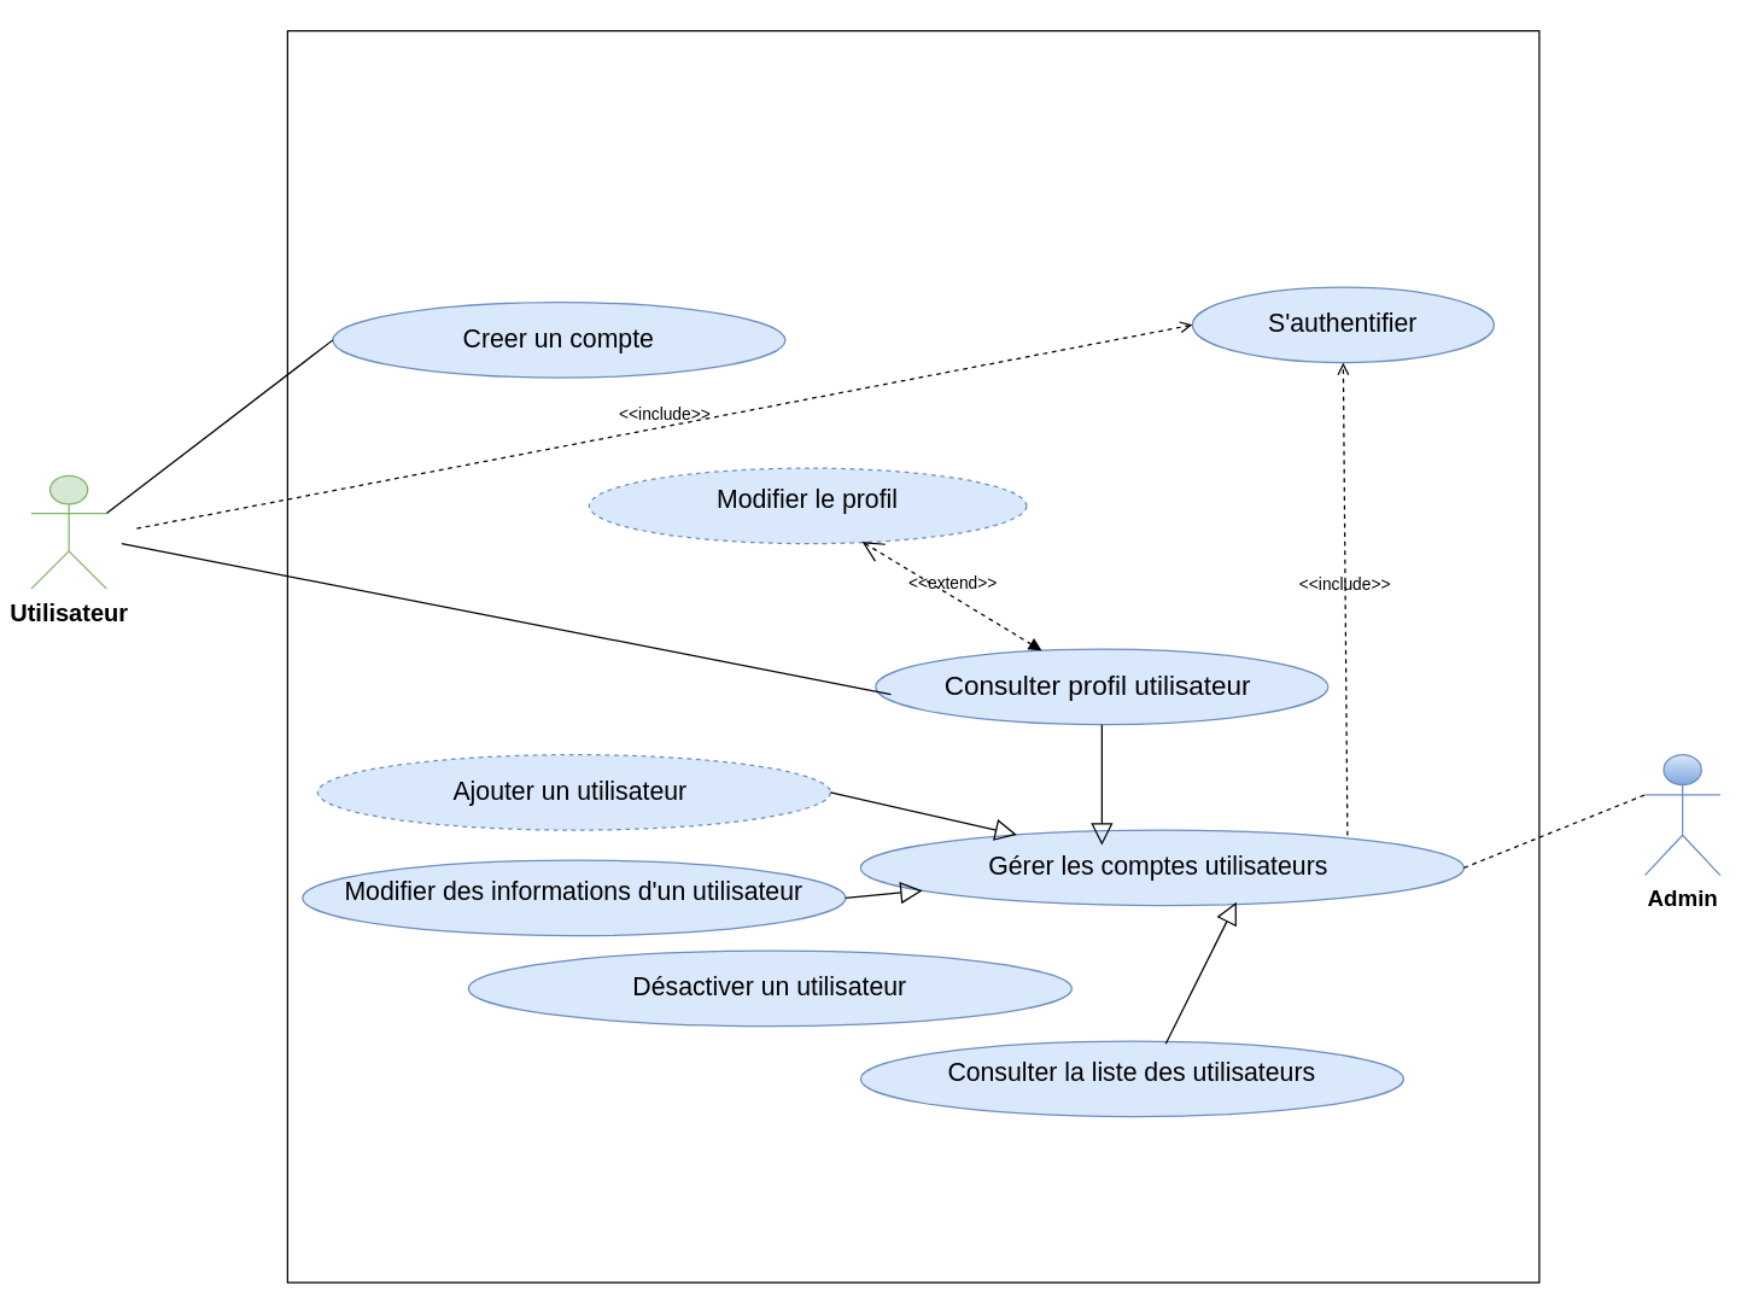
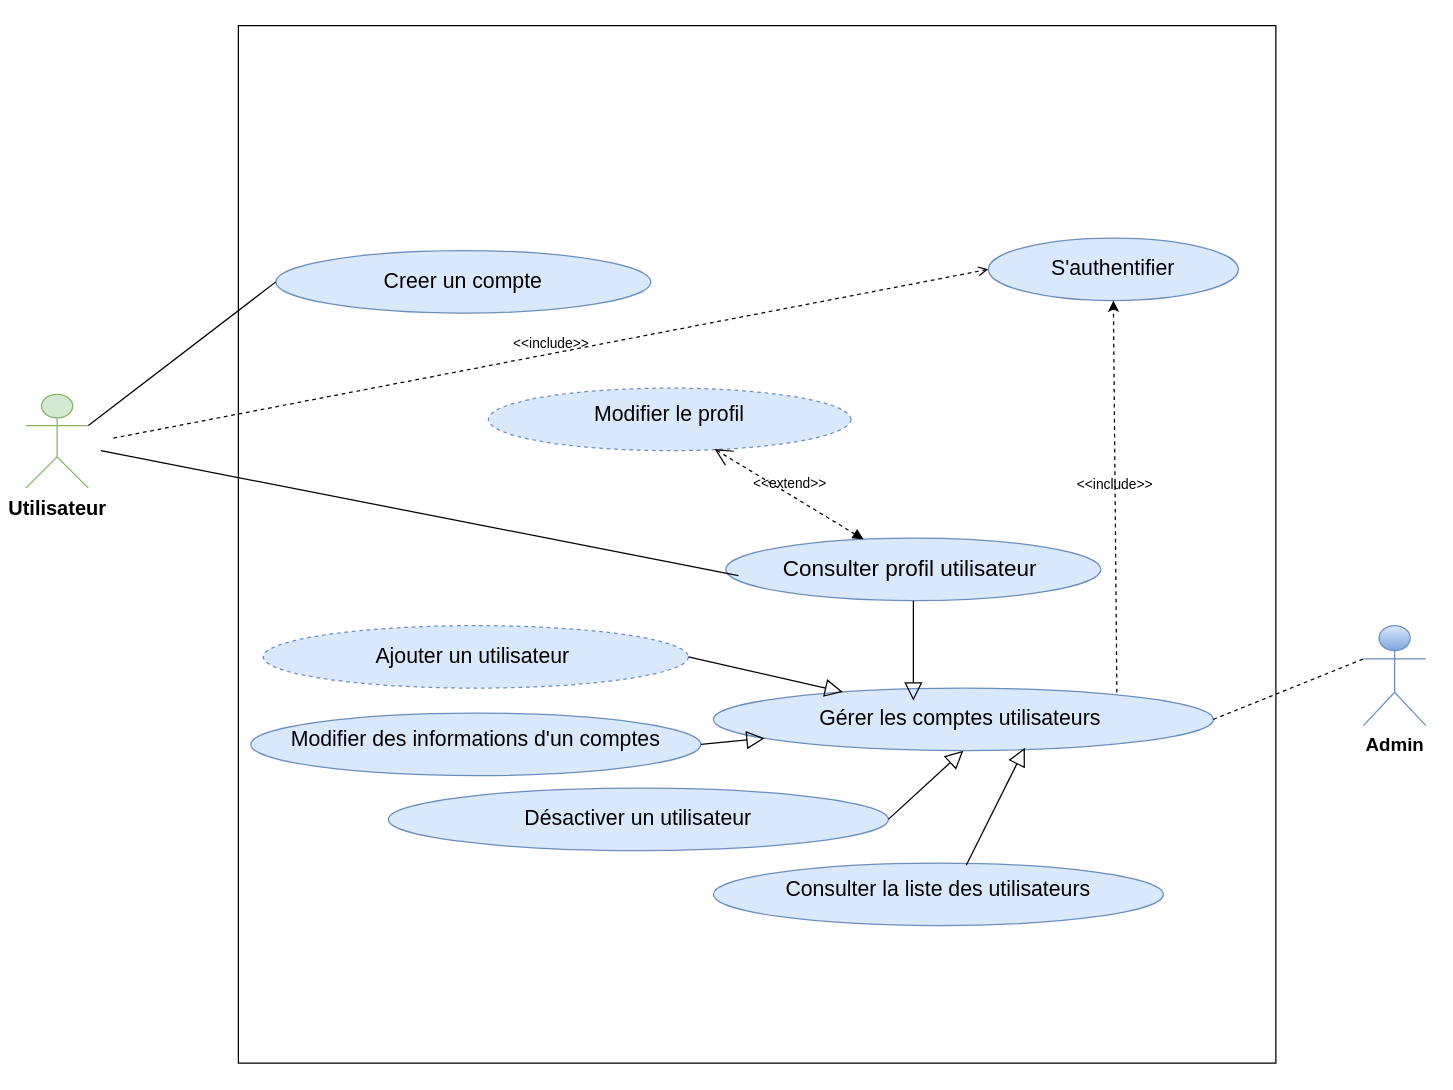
  <mxCell id="0" />
  <mxCell id="1" parent="0" />
  <mxCell id="2" value="&lt;b&gt;&lt;font style=&quot;font-size: 16px;&quot;&gt;Utilisateur&lt;/font&gt;&lt;/b&gt;" style="shape=umlActor;verticalLabelPosition=bottom;verticalAlign=top;html=1;outlineConnect=0;fillColor=#d5e8d4;strokeColor=#82b366;" vertex="1" parent="1"><mxGeometry x="20" y="315" width="50" height="75" as="geometry" /></mxCell>
  <mxCell id="3" value="&lt;b&gt;&lt;font style=&quot;font-size: 15px;&quot;&gt;Admin&lt;/font&gt;&lt;/b&gt;" style="shape=umlActor;verticalLabelPosition=bottom;verticalAlign=top;html=1;outlineConnect=0;fillColor=#dae8fc;strokeColor=#6c8ebf;gradientColor=#7ea6e0;" vertex="1" parent="1"><mxGeometry x="1090" y="500" width="50" height="80" as="geometry" /></mxCell>
  <mxCell id="4" value="" style="whiteSpace=wrap;html=1;aspect=fixed;" vertex="1" parent="1"><mxGeometry x="190" y="20" width="830" height="830" as="geometry" /></mxCell>
  <mxCell id="5" value="&lt;table&gt;&lt;tbody&gt;&lt;tr&gt;&lt;td&gt;&lt;span style=&quot;font-size: 17px;&quot;&gt;S'authentifier&lt;/span&gt;&lt;table&gt;&lt;tbody&gt;&lt;tr&gt;&lt;/tr&gt;&lt;/tbody&gt;&lt;/table&gt;&lt;/td&gt;&lt;/tr&gt;&lt;/tbody&gt;&lt;/table&gt;" style="ellipse;whiteSpace=wrap;html=1;fillColor=#dae8fc;strokeColor=#6c8ebf;" vertex="1" parent="1"><mxGeometry x="790" y="190" width="200" height="50" as="geometry" /></mxCell>
  <mxCell id="6" value="&lt;table&gt;&lt;tbody&gt;&lt;tr&gt;&lt;td&gt;&lt;span style=&quot;font-size: 17px;&quot;&gt;Creer un compte&lt;/span&gt;&lt;table&gt;&lt;tbody&gt;&lt;tr&gt;&lt;/tr&gt;&lt;/tbody&gt;&lt;/table&gt;&lt;/td&gt;&lt;/tr&gt;&lt;/tbody&gt;&lt;/table&gt;" style="ellipse;whiteSpace=wrap;html=1;fillColor=#dae8fc;strokeColor=#6c8ebf;" vertex="1" parent="1"><mxGeometry x="220" y="200" width="300" height="50" as="geometry" /></mxCell>
  <mxCell id="7" value="&lt;table&gt;&lt;tbody&gt;&lt;tr&gt;&lt;td&gt;&lt;span style=&quot;font-size: 17px;&quot;&gt;Désactiver un utilisateur&lt;/span&gt;&lt;table&gt;&lt;tbody&gt;&lt;tr&gt;&lt;/tr&gt;&lt;/tbody&gt;&lt;/table&gt;&lt;/td&gt;&lt;/tr&gt;&lt;/tbody&gt;&lt;/table&gt;" style="ellipse;whiteSpace=wrap;html=1;fillColor=#dae8fc;strokeColor=#6c8ebf;" vertex="1" parent="1"><mxGeometry x="310" y="630" width="400" height="50" as="geometry" /></mxCell>
  <mxCell id="8" value="&lt;table&gt;&lt;tbody&gt;&lt;tr&gt;&lt;td&gt;&lt;span style=&quot;font-size: 17px;&quot;&gt;Ajouter un utilisateur&amp;nbsp;&lt;/span&gt;&lt;table&gt;&lt;tbody&gt;&lt;tr&gt;&lt;/tr&gt;&lt;/tbody&gt;&lt;/table&gt;&lt;/td&gt;&lt;/tr&gt;&lt;/tbody&gt;&lt;/table&gt;" style="ellipse;whiteSpace=wrap;html=1;fillColor=#dae8fc;strokeColor=#6c8ebf;dashed=1;" vertex="1" parent="1"><mxGeometry x="210" y="500" width="340" height="50" as="geometry" /></mxCell>
- <mxCell id="9" value="&lt;table&gt;&lt;tbody&gt;&lt;tr&gt;&lt;td&gt;&lt;table&gt;&lt;tbody&gt;&lt;tr&gt;&lt;td&gt;&lt;font style=&quot;font-size: 17px;&quot;&gt;Modifier des informations d'un utilisateur&lt;/font&gt;&lt;/td&gt;&lt;/tr&gt;&lt;/tbody&gt;&lt;/table&gt;&lt;table&gt;&lt;tbody&gt;&lt;tr&gt;&lt;td&gt;&lt;/td&gt;&lt;/tr&gt;&lt;/tbody&gt;&lt;/table&gt;&lt;table&gt;&lt;tbody&gt;&lt;tr&gt;&lt;/tr&gt;&lt;/tbody&gt;&lt;/table&gt;&lt;/td&gt;&lt;/tr&gt;&lt;/tbody&gt;&lt;/table&gt;" style="ellipse;whiteSpace=wrap;html=1;fillColor=#dae8fc;strokeColor=#6c8ebf;" vertex="1" parent="1"><mxGeometry x="200" y="570" width="360" height="50" as="geometry" /></mxCell>
+ <mxCell id="9" value="&lt;table&gt;&lt;tbody&gt;&lt;tr&gt;&lt;td&gt;&lt;table&gt;&lt;tbody&gt;&lt;tr&gt;&lt;td&gt;&lt;font style=&quot;font-size: 17px;&quot;&gt;Modifier des informations d'un comptes&lt;/font&gt;&lt;/td&gt;&lt;/tr&gt;&lt;/tbody&gt;&lt;/table&gt;&lt;table&gt;&lt;tbody&gt;&lt;tr&gt;&lt;td&gt;&lt;/td&gt;&lt;/tr&gt;&lt;/tbody&gt;&lt;/table&gt;&lt;table&gt;&lt;tbody&gt;&lt;tr&gt;&lt;/tr&gt;&lt;/tbody&gt;&lt;/table&gt;&lt;/td&gt;&lt;/tr&gt;&lt;/tbody&gt;&lt;/table&gt;" style="ellipse;whiteSpace=wrap;html=1;fillColor=#dae8fc;strokeColor=#6c8ebf;" vertex="1" parent="1"><mxGeometry x="200" y="570" width="360" height="50" as="geometry" /></mxCell>
  <mxCell id="10" value="&lt;table&gt;&lt;tbody&gt;&lt;tr&gt;&lt;td&gt;&lt;font style=&quot;font-size: 17px;&quot;&gt;Modifier le profil&lt;/font&gt;&lt;/td&gt;&lt;/tr&gt;&lt;/tbody&gt;&lt;/table&gt;&lt;table&gt;&lt;tbody&gt;&lt;tr&gt;&lt;td&gt;&lt;/td&gt;&lt;/tr&gt;&lt;/tbody&gt;&lt;/table&gt;" style="ellipse;whiteSpace=wrap;html=1;fillColor=#dae8fc;strokeColor=#6c8ebf;dashed=1;" vertex="1" parent="1"><mxGeometry x="390" y="310" width="290" height="50" as="geometry" /></mxCell>
  <mxCell id="11" value="&lt;table&gt;&lt;tbody&gt;&lt;tr&gt;&lt;td&gt;&lt;span style=&quot;font-size: 17px;&quot;&gt;Gérer les comptes utilisateurs&amp;nbsp;&lt;/span&gt;&lt;table&gt;&lt;tbody&gt;&lt;tr&gt;&lt;/tr&gt;&lt;/tbody&gt;&lt;/table&gt;&lt;/td&gt;&lt;/tr&gt;&lt;/tbody&gt;&lt;/table&gt;" style="ellipse;whiteSpace=wrap;html=1;fillColor=#dae8fc;strokeColor=#6c8ebf;" vertex="1" parent="1"><mxGeometry x="570" y="550" width="400" height="50" as="geometry" /></mxCell>
  <mxCell id="12" value="" style="edgeStyle=none;html=1;endArrow=none;verticalAlign=bottom;rounded=0;exitX=1;exitY=0.333;exitDx=0;exitDy=0;exitPerimeter=0;entryX=0;entryY=0.5;entryDx=0;entryDy=0;" edge="1" parent="1" source="2" target="6"><mxGeometry width="160" relative="1" as="geometry"><mxPoint x="670" y="470" as="sourcePoint" /><mxPoint x="830" y="470" as="targetPoint" /></mxGeometry></mxCell>
  <mxCell id="13" value="" style="edgeStyle=none;html=1;endArrow=none;verticalAlign=bottom;rounded=0;entryX=0;entryY=0.333;entryDx=0;entryDy=0;entryPerimeter=0;exitX=1;exitY=0.5;exitDx=0;exitDy=0;dashed=1;" edge="1" parent="1" source="11" target="3"><mxGeometry width="160" relative="1" as="geometry"><mxPoint x="670" y="540" as="sourcePoint" /><mxPoint x="830" y="540" as="targetPoint" /></mxGeometry></mxCell>
  <mxCell id="14" value="" style="edgeStyle=none;html=1;endArrow=block;endFill=0;endSize=12;verticalAlign=bottom;rounded=0;exitX=1;exitY=0.5;exitDx=0;exitDy=0;" edge="1" parent="1" source="9" target="11"><mxGeometry width="160" relative="1" as="geometry"><mxPoint x="670" y="540" as="sourcePoint" /><mxPoint x="830" y="540" as="targetPoint" /></mxGeometry></mxCell>
  <mxCell id="15" value="" style="edgeStyle=none;html=1;endArrow=block;endFill=0;endSize=12;verticalAlign=bottom;rounded=0;exitX=1;exitY=0.5;exitDx=0;exitDy=0;" edge="1" parent="1" source="8" target="11"><mxGeometry width="160" relative="1" as="geometry"><mxPoint x="670" y="540" as="sourcePoint" /><mxPoint x="830" y="540" as="targetPoint" /></mxGeometry></mxCell>
- <mxCell id="17" value="&amp;lt;&amp;lt;include&amp;gt;&amp;gt;" style="edgeStyle=none;html=1;endArrow=open;verticalAlign=bottom;dashed=1;labelBackgroundColor=none;rounded=0;entryX=0.5;entryY=1;entryDx=0;entryDy=0;exitX=0.807;exitY=0.069;exitDx=0;exitDy=0;exitPerimeter=0;" edge="1" parent="1" source="11" target="5"><mxGeometry width="160" relative="1" as="geometry"><mxPoint x="570" y="500" as="sourcePoint" /><mxPoint x="730" y="500" as="targetPoint" /></mxGeometry></mxCell>
+ <mxCell id="16" value="" style="edgeStyle=none;html=1;endArrow=block;endFill=0;endSize=12;verticalAlign=bottom;rounded=0;entryX=0.5;entryY=1;entryDx=0;entryDy=0;exitX=1;exitY=0.5;exitDx=0;exitDy=0;" edge="1" parent="1" source="7" target="11"><mxGeometry width="160" relative="1" as="geometry"><mxPoint x="670" y="540" as="sourcePoint" /><mxPoint x="830" y="540" as="targetPoint" /></mxGeometry></mxCell>
+ <mxCell id="17" value="&amp;lt;&amp;lt;include&amp;gt;&amp;gt;" style="edgeStyle=none;html=1;endArrow=classic;verticalAlign=bottom;dashed=1;labelBackgroundColor=none;rounded=0;entryX=0.5;entryY=1;entryDx=0;entryDy=0;exitX=0.807;exitY=0.069;exitDx=0;exitDy=0;exitPerimeter=0;" edge="1" parent="1" source="11" target="5"><mxGeometry width="160" relative="1" as="geometry"><mxPoint x="570" y="500" as="sourcePoint" /><mxPoint x="730" y="500" as="targetPoint" /></mxGeometry></mxCell>
  <mxCell id="18" value="&lt;table&gt;&lt;tbody&gt;&lt;tr&gt;&lt;td&gt;&lt;table&gt;&lt;tbody&gt;&lt;tr&gt;&lt;td&gt;&lt;span style=&quot;font-size: 17px;&quot;&gt;Consulter la liste des utilisateurs&lt;/span&gt;&lt;/td&gt;&lt;/tr&gt;&lt;/tbody&gt;&lt;/table&gt;&lt;table&gt;&lt;tbody&gt;&lt;tr&gt;&lt;td&gt;&lt;/td&gt;&lt;/tr&gt;&lt;/tbody&gt;&lt;/table&gt;&lt;table&gt;&lt;tbody&gt;&lt;tr&gt;&lt;/tr&gt;&lt;/tbody&gt;&lt;/table&gt;&lt;/td&gt;&lt;/tr&gt;&lt;/tbody&gt;&lt;/table&gt;" style="ellipse;whiteSpace=wrap;html=1;fillColor=#dae8fc;strokeColor=#6c8ebf;" vertex="1" parent="1"><mxGeometry x="570" y="690" width="360" height="50" as="geometry" /></mxCell>
  <mxCell id="19" value="" style="edgeStyle=none;html=1;endArrow=block;endFill=0;endSize=12;verticalAlign=bottom;rounded=0;exitX=0.562;exitY=0.035;exitDx=0;exitDy=0;exitPerimeter=0;entryX=0.623;entryY=0.955;entryDx=0;entryDy=0;entryPerimeter=0;" edge="1" parent="1" source="18" target="11"><mxGeometry width="160" relative="1" as="geometry"><mxPoint x="570" y="630" as="sourcePoint" /><mxPoint x="730" y="630" as="targetPoint" /></mxGeometry></mxCell>
  <mxCell id="20" value="&lt;br&gt;&lt;table&gt;&lt;tbody&gt;&lt;tr&gt;&lt;td&gt;&lt;span style=&quot;font-size: 18px;&quot;&gt;Consulter profil utilisateur&amp;nbsp;&lt;/span&gt;&lt;table&gt;&lt;tbody&gt;&lt;tr&gt;&lt;/tr&gt;&lt;/tbody&gt;&lt;/table&gt;&lt;/td&gt;&lt;/tr&gt;&lt;/tbody&gt;&lt;/table&gt;&lt;div&gt;&lt;br&gt;&lt;/div&gt;" style="ellipse;whiteSpace=wrap;html=1;fillColor=#dae8fc;strokeColor=#6c8ebf;" vertex="1" parent="1"><mxGeometry x="580" y="430" width="300" height="50" as="geometry" /></mxCell>
  <mxCell id="21" value="" style="edgeStyle=none;html=1;endArrow=block;endFill=0;endSize=12;verticalAlign=bottom;rounded=0;" edge="1" parent="1" source="20"><mxGeometry width="160" relative="1" as="geometry"><mxPoint x="570" y="560" as="sourcePoint" /><mxPoint x="730" y="560" as="targetPoint" /></mxGeometry></mxCell>
  <mxCell id="22" value="&amp;lt;&amp;lt;extend&amp;gt;&amp;gt;" style="edgeStyle=none;html=1;startArrow=open;endArrow=block;startSize=12;verticalAlign=bottom;dashed=1;labelBackgroundColor=none;rounded=0;exitX=0.624;exitY=0.975;exitDx=0;exitDy=0;exitPerimeter=0;" edge="1" parent="1" source="10" target="20"><mxGeometry width="160" relative="1" as="geometry"><mxPoint x="570" y="490" as="sourcePoint" /><mxPoint x="730" y="490" as="targetPoint" /></mxGeometry></mxCell>
  <mxCell id="23" value="" style="edgeStyle=none;html=1;endArrow=none;verticalAlign=bottom;rounded=0;" edge="1" parent="1"><mxGeometry width="160" relative="1" as="geometry"><mxPoint x="80" y="360" as="sourcePoint" /><mxPoint x="590" y="460" as="targetPoint" /></mxGeometry></mxCell>
  <mxCell id="24" value="&amp;lt;&amp;lt;include&amp;gt;&amp;gt;" style="edgeStyle=none;html=1;endArrow=open;verticalAlign=bottom;dashed=1;labelBackgroundColor=none;rounded=0;entryX=0;entryY=0.5;entryDx=0;entryDy=0;" edge="1" parent="1" target="5"><mxGeometry width="160" relative="1" as="geometry"><mxPoint x="90" y="350" as="sourcePoint" /><mxPoint x="670" y="470" as="targetPoint" /></mxGeometry></mxCell>
